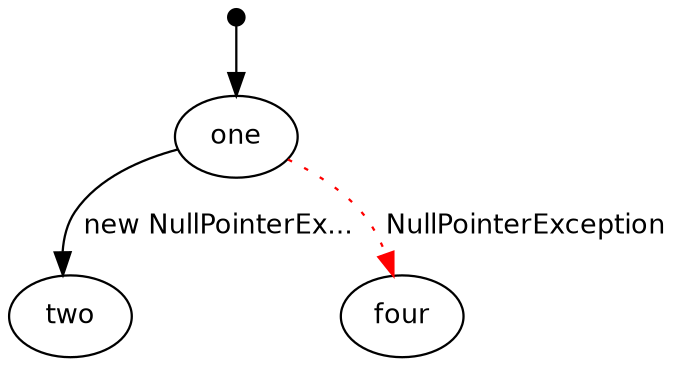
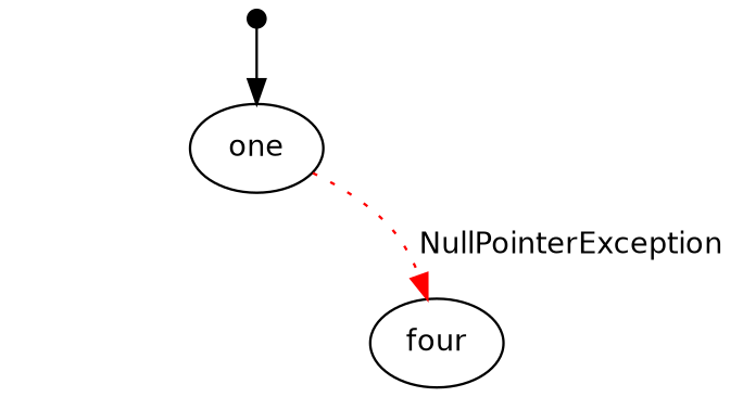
  digraph {
    nodesep=0.2
    rankdir=TB
    ranksep=0.4
    node [fontname=Helvetica fontsize=12.0 margin=0.07]
    edge [fontname=Helvetica fontsize=12.0 margin=0.05]
    "" [height=0.1 shape=point]
    one
-   two
    four
    "" -> one
-   one -> two [label=" new NullPointerEx... "]
    one -> four [color=red label=" NullPointerException " style=dotted]
  }
